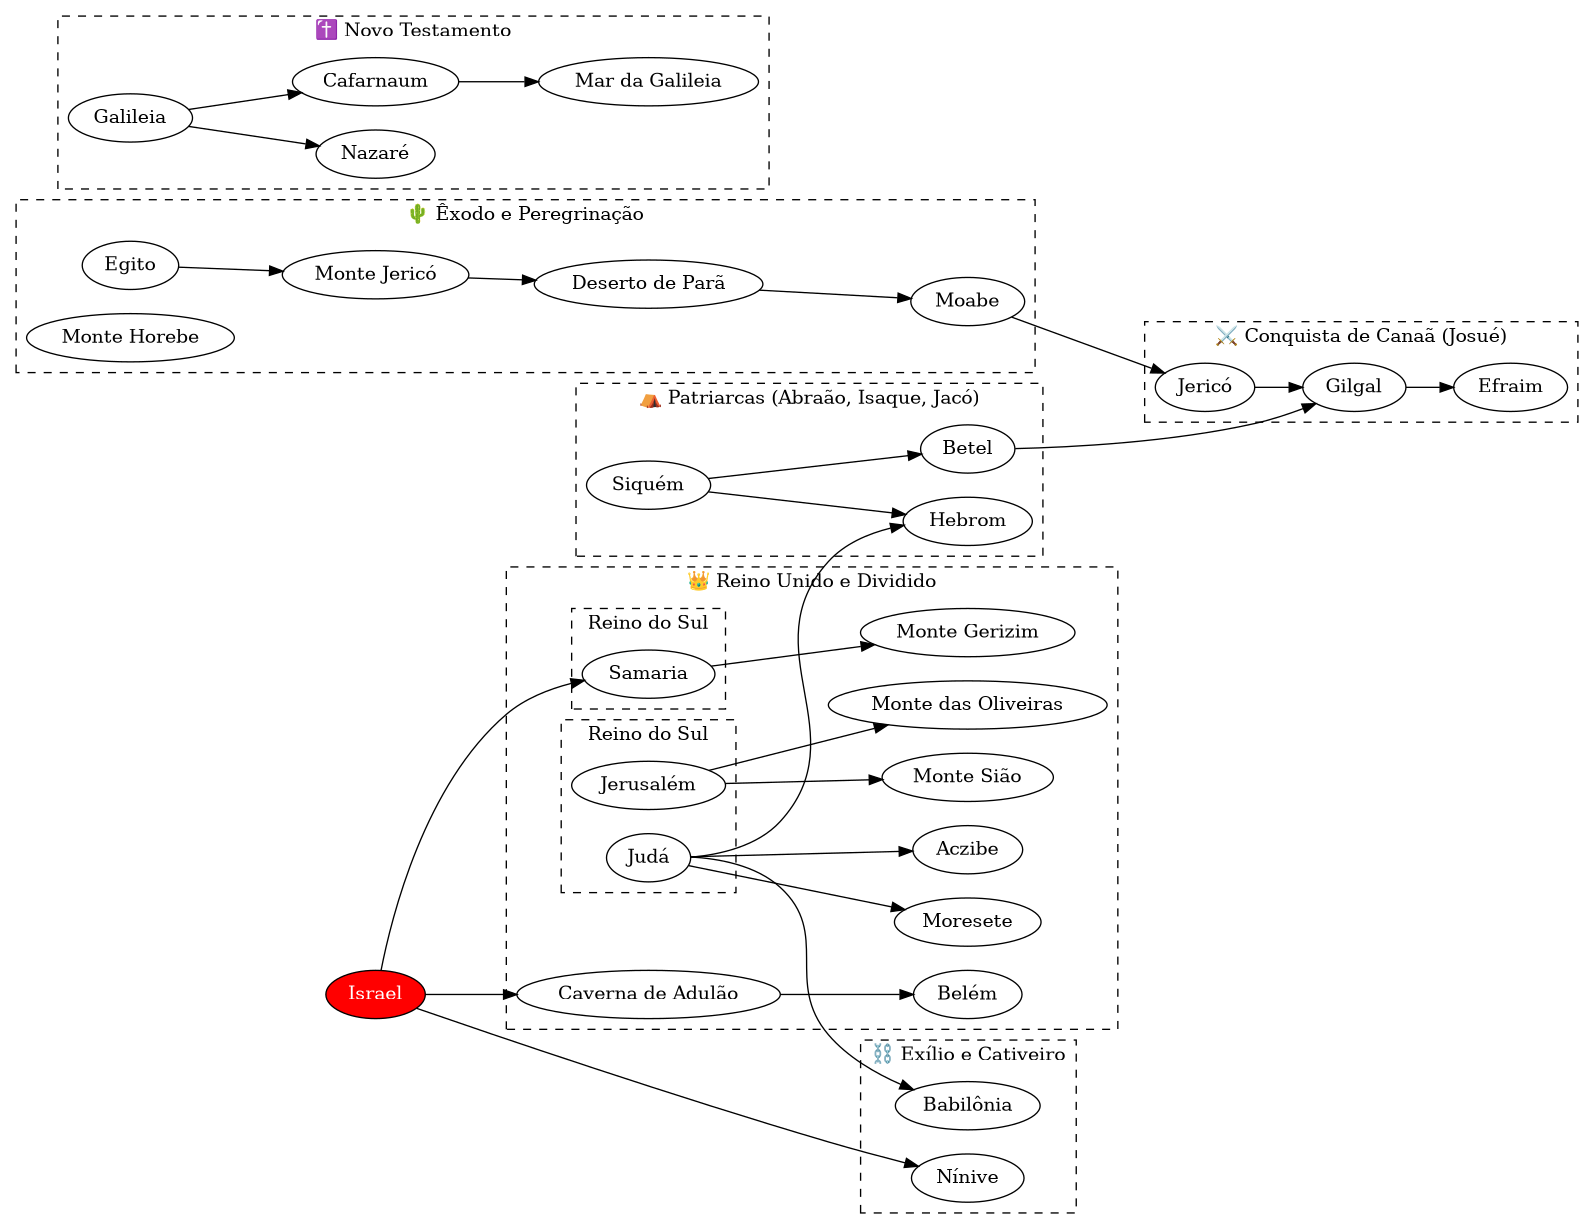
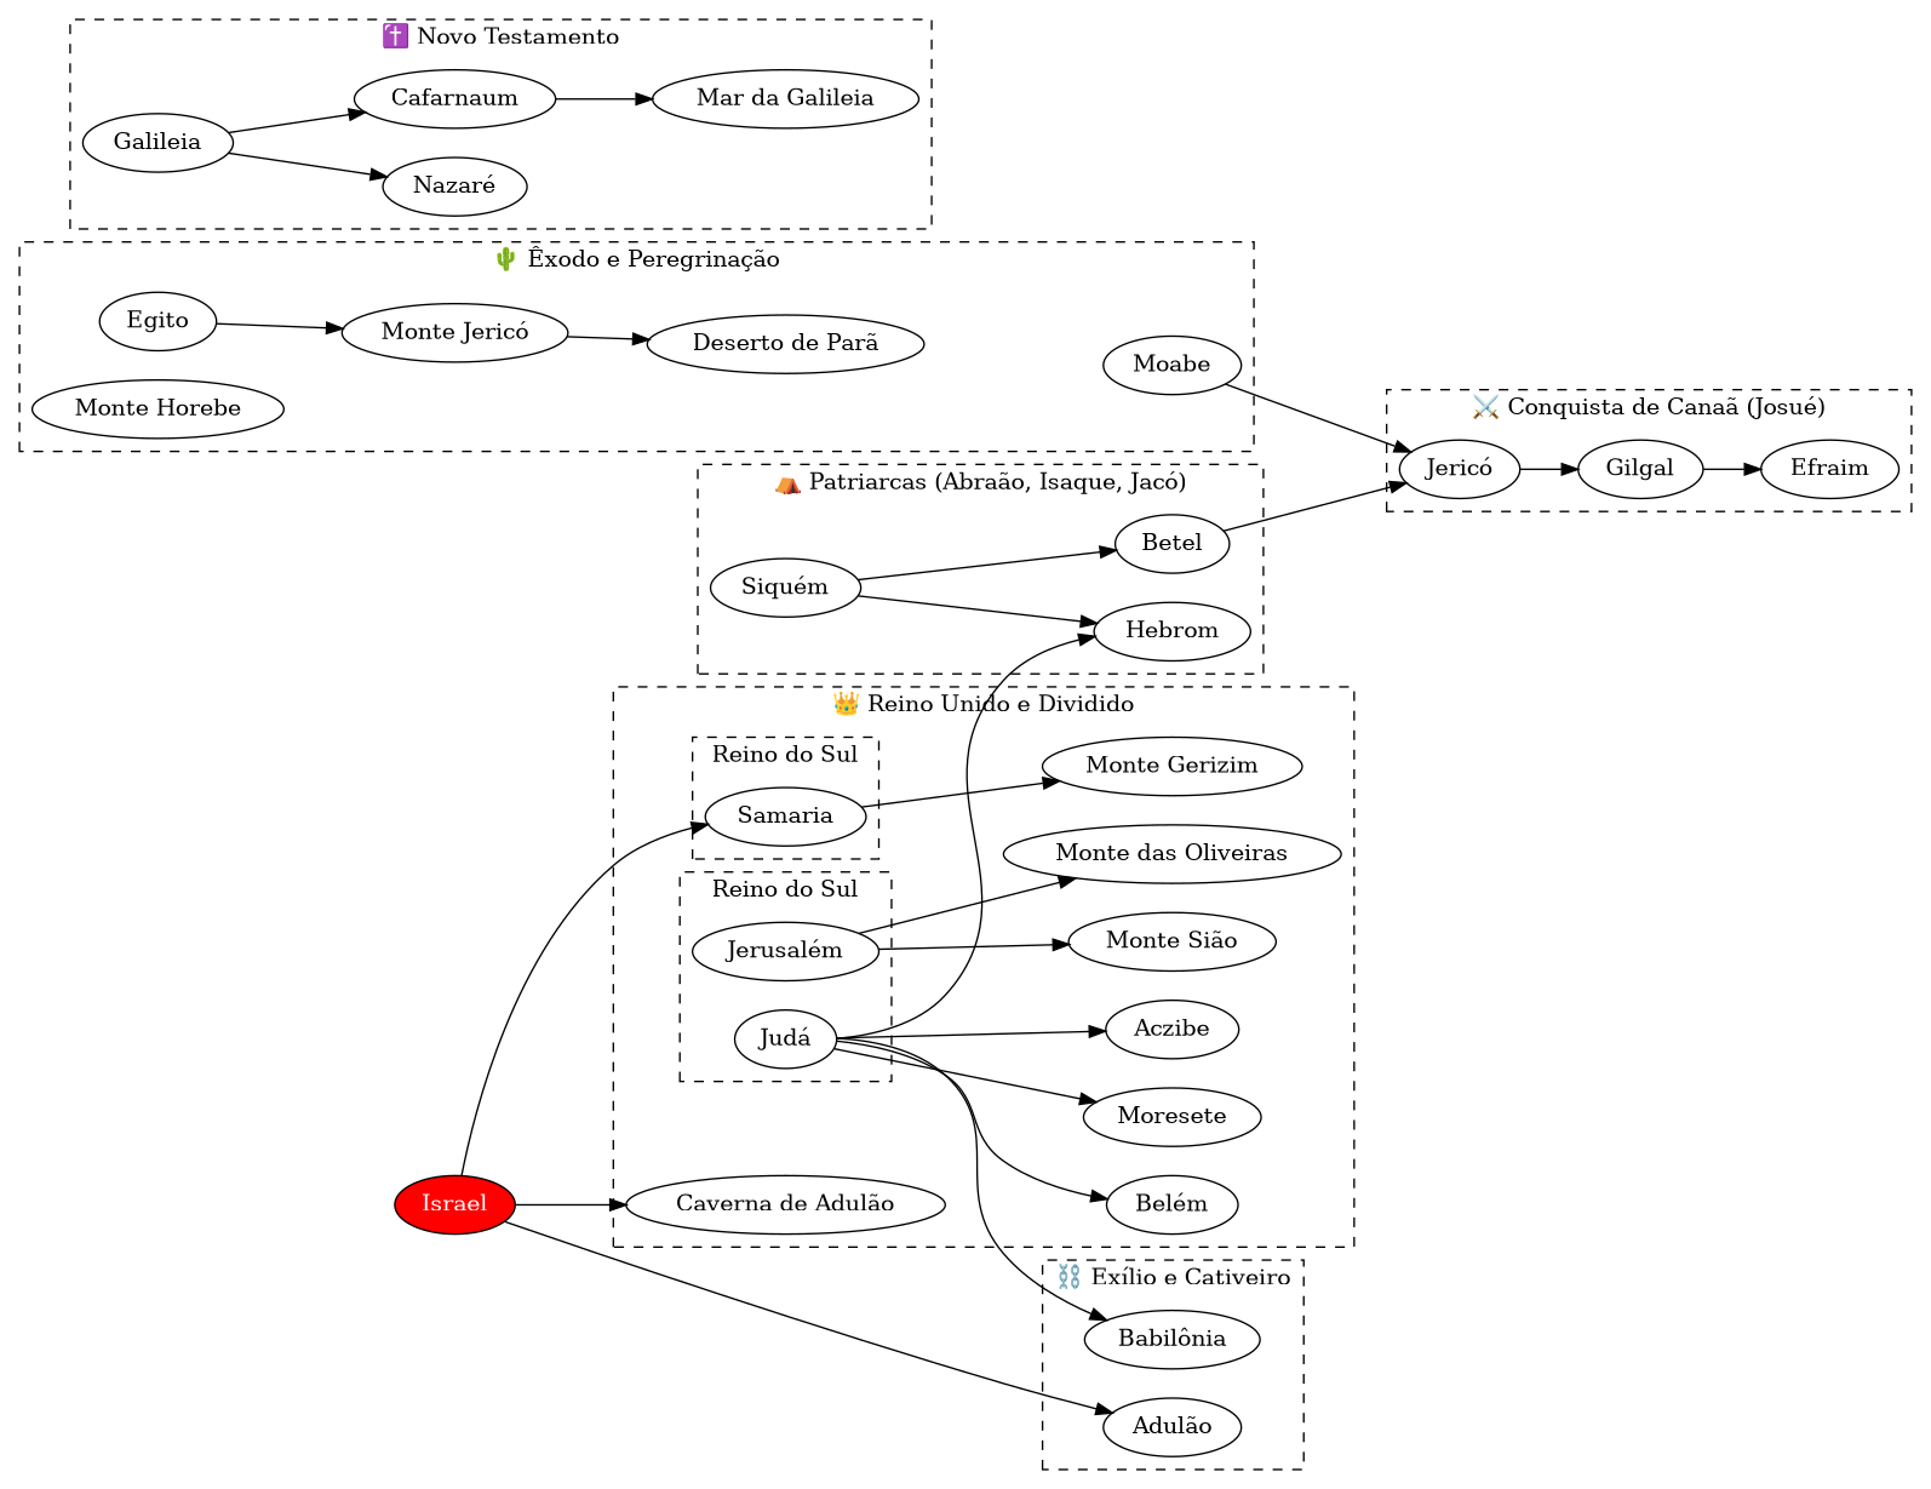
  digraph {
    rankdir=LR
    n1 [label=Hebrom]
    n2 [label="Siquém"]
    n3 [label=Betel]
    n4 [label=Egito]
    n5 [label="Monte Jericó"]
    n6 [label="Monte Horebe"]
    n7 [label="Deserto de Parã"]
    n8 [label=Moabe]
    n9 [label="Jericó"]
    n10 [label=Gilgal]
    n11 [label=Efraim]
    n12 [label=Samaria]
    n13 [label="Judá"]
    n14 [label="Jerusalém"]
    n15 [label="Monte Sião"]
    n16 [label="Monte das Oliveiras"]
    n17 [label="Monte Gerizim"]
    n18 [label="Belém"]
    n19 [label="Caverna de Adulão"]
    n20 [label=Moresete]
    n21 [label=Aczibe]
    n22 [label="Babilônia"]
-   n23 [label="Nínive"]
+   n23 [label="Adulão"]
    n24 [label=Galileia]
    n25 [label="Nazaré"]
    n26 [label=Cafarnaum]
    n27 [label="Mar da Galileia"]
    Israel [fillcolor=red fontcolor=white style=filled]
    subgraph cluster_1 {
      label="⛺ Patriarcas (Abraão, Isaque, Jacó)"
      style=dashed
      n1
      n2
      n3
    }
    subgraph cluster_2 {
      label="🌵 Êxodo e Peregrinação"
      style=dashed
      n4
      n5
      n6
      n7
      n8
    }
    subgraph cluster_3 {
      label="⚔️ Conquista de Canaã (Josué)"
      style=dashed
      n9
      n10
      n11
    }
    subgraph cluster_4 {
      label="👑 Reino Unido e Dividido"
      style=dashed
      n15
      n16
      n17
      n18
      n19
      n20
      n21
      subgraph cluster_5 {
        label="Reino do Sul"
        style=dashed
        n12
      }
      subgraph cluster_6 {
        label="Reino do Sul"
        style=dashed
        n13
        n14
      }
    }
    subgraph cluster_7 {
      label="⛓️ Exílio e Cativeiro"
      style=dashed
      n22
      n23
    }
    subgraph cluster_8 {
      label="✝️ Novo Testamento"
      style=dashed
      n24
      n25
      n26
      n27
    }
    n2 -> n1
    n2 -> n3
-   n3 -> n10
+   n3 -> n9
    n4 -> n5
    n5 -> n7
-   n7 -> n8
    n8 -> n9
    n9 -> n10
    n10 -> n11
    n12 -> n17
    n13 -> n1
-   n19 -> n18
+   n13 -> n18
    n13 -> n20
    n13 -> n21
    n13 -> n22
    n14 -> n15
    n14 -> n16
    n24 -> n25
    n24 -> n26
    n26 -> n27
    Israel -> n12
    Israel -> n19
    Israel -> n23
  }
